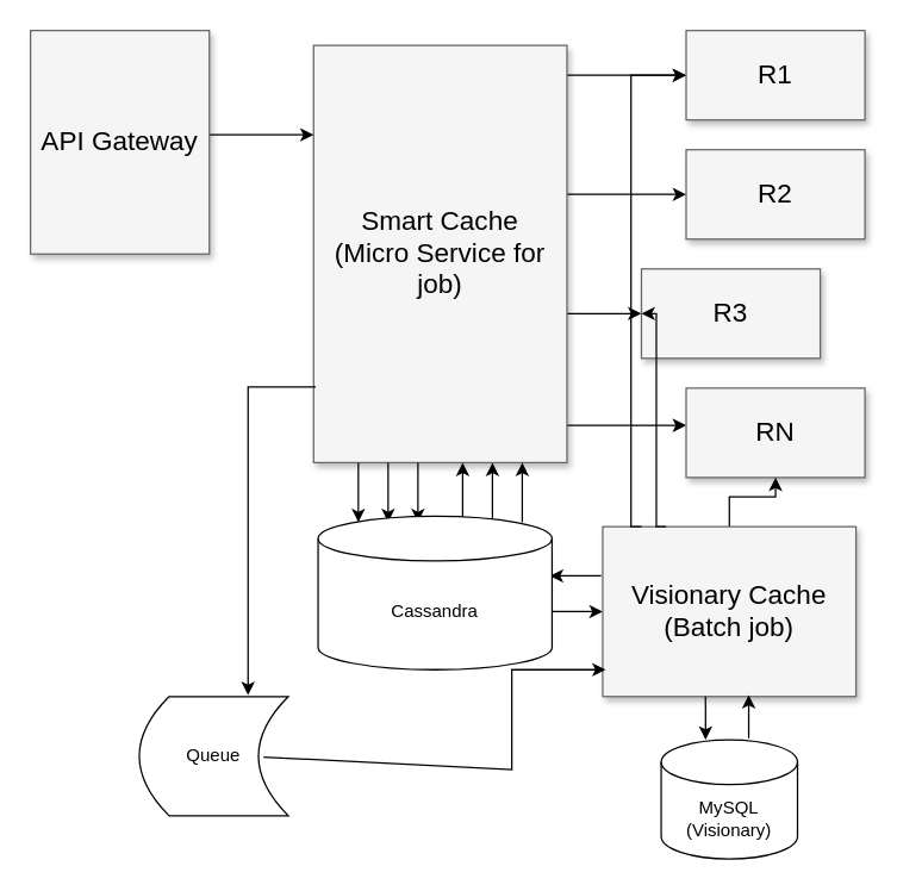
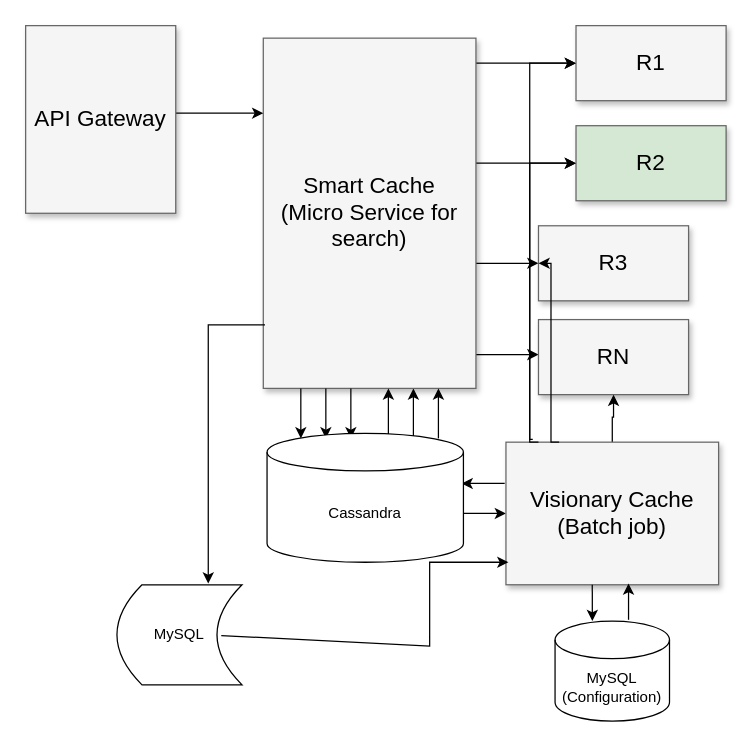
  <mxCell id="0" style=";html=1;" />
  <mxCell id="1" style=";html=1;" parent="0" />
  <mxCell id="2" style="edgeStyle=elbowEdgeStyle;rounded=0;html=1;startArrow=none;startFill=0;jettySize=auto;orthogonalLoop=1;fontSize=18;elbow=vertical;" parent="1" source="7" target="8" edge="1"><mxGeometry relative="1" as="geometry"><Array as="points"><mxPoint x="423" y="50" /></Array></mxGeometry></mxCell>
  <mxCell id="3" style="edgeStyle=elbowEdgeStyle;rounded=0;html=1;startArrow=none;startFill=0;jettySize=auto;orthogonalLoop=1;fontSize=18;elbow=vertical;" parent="1" source="7" target="9" edge="1"><mxGeometry relative="1" as="geometry" /></mxCell>
  <mxCell id="4" style="edgeStyle=elbowEdgeStyle;rounded=0;html=1;startArrow=none;startFill=0;jettySize=auto;orthogonalLoop=1;fontSize=18;elbow=vertical;" parent="1" source="7" target="10" edge="1"><mxGeometry relative="1" as="geometry" /></mxCell>
  <mxCell id="5" style="edgeStyle=elbowEdgeStyle;rounded=0;html=1;startArrow=none;startFill=0;jettySize=auto;orthogonalLoop=1;fontSize=18;elbow=vertical;" parent="1" source="7" target="11" edge="1"><mxGeometry relative="1" as="geometry" /></mxCell>
  <mxCell id="6" style="edgeStyle=elbowEdgeStyle;rounded=0;html=1;startArrow=none;startFill=0;jettySize=auto;orthogonalLoop=1;fontSize=18;" parent="1" target="7" edge="1"><mxGeometry relative="1" as="geometry"><Array as="points"><mxPoint x="330" y="330" /></Array><mxPoint x="330" y="350" as="sourcePoint" /></mxGeometry></mxCell>
- <mxCell id="7" value="&lt;div&gt;Smart Cache&lt;/div&gt;&lt;div&gt;(Micro Service for job)&lt;/div&gt;" style="whiteSpace=wrap;html=1;shadow=1;fontSize=18;fillColor=#f5f5f5;strokeColor=#666666;" parent="1" vertex="1"><mxGeometry x="210" y="30" width="170" height="280" as="geometry" /></mxCell>
+ <mxCell id="7" value="&lt;div&gt;Smart Cache&lt;/div&gt;&lt;div&gt;(Micro Service for search)&lt;/div&gt;" style="whiteSpace=wrap;html=1;shadow=1;fontSize=18;fillColor=#f5f5f5;strokeColor=#666666;" parent="1" vertex="1"><mxGeometry x="210" y="30" width="170" height="280" as="geometry" /></mxCell>
  <mxCell id="8" value="R1" style="whiteSpace=wrap;html=1;shadow=1;fontSize=18;fillColor=#f5f5f5;strokeColor=#666666;" parent="1" vertex="1"><mxGeometry x="460" y="20" width="120" height="60" as="geometry" /></mxCell>
- <mxCell id="9" value="R2" style="whiteSpace=wrap;html=1;shadow=1;fontSize=18;fillColor=#f5f5f5;strokeColor=#666666;" parent="1" vertex="1"><mxGeometry x="460" y="100" width="120" height="60" as="geometry" /></mxCell>
+ <mxCell id="9" value="R2" style="whiteSpace=wrap;html=1;shadow=1;fontSize=18;fillColor=#d5e8d4;strokeColor=#666666;" parent="1" vertex="1"><mxGeometry x="460" y="100" width="120" height="60" as="geometry" /></mxCell>
  <mxCell id="10" value="R3" style="whiteSpace=wrap;html=1;shadow=1;fontSize=18;fillColor=#f5f5f5;strokeColor=#666666;" parent="1" vertex="1"><mxGeometry x="430" y="180" width="120" height="60" as="geometry" /></mxCell>
- <mxCell id="11" value="RN" style="whiteSpace=wrap;html=1;shadow=1;fontSize=18;fillColor=#f5f5f5;strokeColor=#666666;" parent="1" vertex="1"><mxGeometry x="460" y="260" width="120" height="60" as="geometry" /></mxCell>
+ <mxCell id="11" value="RN" style="whiteSpace=wrap;html=1;shadow=1;fontSize=18;fillColor=#f5f5f5;strokeColor=#666666;" parent="1" vertex="1"><mxGeometry x="430" y="255" width="120" height="60" as="geometry" /></mxCell>
  <mxCell id="12" style="edgeStyle=elbowEdgeStyle;rounded=0;html=1;startArrow=none;startFill=0;jettySize=auto;orthogonalLoop=1;fontSize=18;elbow=vertical;" parent="1" source="13" target="7" edge="1"><mxGeometry relative="1" as="geometry"><Array as="points"><mxPoint x="180" y="90" /></Array></mxGeometry></mxCell>
  <mxCell id="13" value="API Gateway" style="whiteSpace=wrap;html=1;shadow=1;fontSize=18;fillColor=#f5f5f5;strokeColor=#666666;" parent="1" vertex="1"><mxGeometry x="20" y="20" width="120" height="150" as="geometry" /></mxCell>
  <mxCell id="14" value="" style="rounded=0;orthogonalLoop=1;jettySize=auto;html=1;" edge="1" parent="1" target="21"><mxGeometry relative="1" as="geometry"><mxPoint x="367.5" y="410" as="sourcePoint" /></mxGeometry></mxCell>
  <mxCell id="15" style="edgeStyle=elbowEdgeStyle;rounded=0;html=1;startArrow=none;startFill=0;jettySize=auto;orthogonalLoop=1;fontSize=18;" parent="1" target="7" edge="1"><mxGeometry relative="1" as="geometry"><mxPoint x="350" y="350" as="sourcePoint" /><mxPoint x="360" y="320" as="targetPoint" /><Array as="points"><mxPoint x="350" y="330" /><mxPoint x="330" y="330" /></Array></mxGeometry></mxCell>
  <mxCell id="16" style="edgeStyle=elbowEdgeStyle;rounded=0;html=1;startArrow=none;startFill=0;jettySize=auto;orthogonalLoop=1;fontSize=18;" parent="1" edge="1"><mxGeometry relative="1" as="geometry"><mxPoint x="310" y="350" as="sourcePoint" /><mxPoint x="310" y="310" as="targetPoint" /><Array as="points"><mxPoint x="310" y="330" /><mxPoint x="310" y="330" /></Array></mxGeometry></mxCell>
  <mxCell id="17" style="edgeStyle=elbowEdgeStyle;rounded=0;html=1;startArrow=none;startFill=0;jettySize=auto;orthogonalLoop=1;fontSize=18;" parent="1" edge="1"><mxGeometry relative="1" as="geometry"><mxPoint x="280" y="310" as="sourcePoint" /><mxPoint x="280" y="350" as="targetPoint" /><Array as="points"><mxPoint x="280" y="330" /><mxPoint x="310" y="340" /></Array></mxGeometry></mxCell>
  <mxCell id="18" style="edgeStyle=elbowEdgeStyle;rounded=0;html=1;startArrow=none;startFill=0;jettySize=auto;orthogonalLoop=1;fontSize=18;" parent="1" edge="1"><mxGeometry relative="1" as="geometry"><mxPoint x="260" y="310" as="sourcePoint" /><mxPoint x="260" y="350" as="targetPoint" /><Array as="points"><mxPoint x="260" y="330" /><mxPoint x="290" y="340" /></Array></mxGeometry></mxCell>
  <mxCell id="19" style="edgeStyle=elbowEdgeStyle;rounded=0;html=1;startArrow=none;startFill=0;jettySize=auto;orthogonalLoop=1;fontSize=18;" parent="1" edge="1"><mxGeometry relative="1" as="geometry"><mxPoint x="240" y="310" as="sourcePoint" /><mxPoint x="240" y="350" as="targetPoint" /><Array as="points"><mxPoint x="240" y="330" /><mxPoint x="270" y="340" /></Array></mxGeometry></mxCell>
  <mxCell id="20" value="" style="edgeStyle=orthogonalEdgeStyle;rounded=0;orthogonalLoop=1;jettySize=auto;html=1;" edge="1" parent="1" source="21" target="11"><mxGeometry relative="1" as="geometry" /></mxCell>
  <mxCell id="21" value="&lt;div&gt;Visionary Cache (Batch job)&lt;/div&gt;" style="whiteSpace=wrap;html=1;shadow=1;fontSize=18;fillColor=#f5f5f5;strokeColor=#666666;" vertex="1" parent="1"><mxGeometry x="404" y="353" width="170" height="114" as="geometry" /></mxCell>
  <mxCell id="22" style="edgeStyle=elbowEdgeStyle;rounded=0;html=1;startArrow=none;startFill=0;jettySize=auto;orthogonalLoop=1;fontSize=18;entryX=1.007;entryY=0.3;entryDx=0;entryDy=0;entryPerimeter=0;" edge="1" parent="1"><mxGeometry relative="1" as="geometry"><mxPoint x="403" y="386" as="sourcePoint" /><mxPoint x="368.515" y="386" as="targetPoint" /><Array as="points"><mxPoint x="393" y="376" /><mxPoint x="340" y="340" /></Array></mxGeometry></mxCell>
  <mxCell id="23" value="Cassandra" style="shape=cylinder3;whiteSpace=wrap;html=1;boundedLbl=1;backgroundOutline=1;size=15;" vertex="1" parent="1"><mxGeometry x="213" y="346" width="157" height="103" as="geometry" /></mxCell>
  <mxCell id="24" value="" style="edgeStyle=orthogonalEdgeStyle;rounded=0;orthogonalLoop=1;jettySize=auto;html=1;" edge="1" parent="1"><mxGeometry relative="1" as="geometry"><mxPoint x="473" y="467" as="sourcePoint" /><mxPoint x="473.069" y="496" as="targetPoint" /></mxGeometry></mxCell>
- <mxCell id="25" value="MySQL (Visionary)" style="shape=cylinder3;whiteSpace=wrap;html=1;boundedLbl=1;backgroundOutline=1;size=15;" vertex="1" parent="1"><mxGeometry x="443.25" y="496" width="91.5" height="80" as="geometry" /></mxCell>
+ <mxCell id="25" value="MySQL (Configuration)" style="shape=cylinder3;whiteSpace=wrap;html=1;boundedLbl=1;backgroundOutline=1;size=15;" vertex="1" parent="1"><mxGeometry x="443.25" y="496" width="91.5" height="80" as="geometry" /></mxCell>
  <mxCell id="26" value="" style="edgeStyle=orthogonalEdgeStyle;rounded=0;orthogonalLoop=1;jettySize=auto;html=1;" edge="1" parent="1"><mxGeometry relative="1" as="geometry"><mxPoint x="502" y="495" as="sourcePoint" /><mxPoint x="502" y="466" as="targetPoint" /></mxGeometry></mxCell>
  <mxCell id="27" value="" style="edgeStyle=orthogonalEdgeStyle;rounded=0;orthogonalLoop=1;jettySize=auto;html=1;entryX=0;entryY=0.5;entryDx=0;entryDy=0;exitX=0.25;exitY=0;exitDx=0;exitDy=0;" edge="1" parent="1" source="21" target="10"><mxGeometry relative="1" as="geometry"><mxPoint x="499" y="363" as="sourcePoint" /><mxPoint x="530" y="330" as="targetPoint" /><Array as="points"><mxPoint x="440" y="353" /><mxPoint x="440" y="210" /></Array></mxGeometry></mxCell>
+ <mxCell id="28" value="" style="edgeStyle=orthogonalEdgeStyle;rounded=0;orthogonalLoop=1;jettySize=auto;html=1;entryX=0;entryY=0.5;entryDx=0;entryDy=0;exitX=0.126;exitY=-0.02;exitDx=0;exitDy=0;exitPerimeter=0;" edge="1" parent="1" source="21" target="9"><mxGeometry relative="1" as="geometry"><mxPoint x="457" y="363" as="sourcePoint" /><mxPoint x="470" y="220" as="targetPoint" /><Array as="points"><mxPoint x="423" y="351" /><mxPoint x="423" y="130" /></Array></mxGeometry></mxCell>
  <mxCell id="29" value="" style="edgeStyle=orthogonalEdgeStyle;rounded=0;orthogonalLoop=1;jettySize=auto;html=1;entryX=0;entryY=0.5;entryDx=0;entryDy=0;exitX=0.25;exitY=0;exitDx=0;exitDy=0;" edge="1" parent="1" target="8"><mxGeometry relative="1" as="geometry"><mxPoint x="430" y="353" as="sourcePoint" /><mxPoint x="436.04" y="55.04" as="targetPoint" /><Array as="points"><mxPoint x="423" y="353" /><mxPoint x="423" y="50" /></Array></mxGeometry></mxCell>
- <mxCell id="30" value="Queue" style="shape=dataStorage;whiteSpace=wrap;html=1;fixedSize=1;" vertex="1" parent="1"><mxGeometry x="93" y="467" width="100" height="80" as="geometry" /></mxCell>
+ <mxCell id="30" value="MySQL" style="shape=dataStorage;whiteSpace=wrap;html=1;fixedSize=1;" vertex="1" parent="1"><mxGeometry x="93" y="467" width="100" height="80" as="geometry" /></mxCell>
  <mxCell id="31" style="edgeStyle=elbowEdgeStyle;rounded=0;html=1;startArrow=none;startFill=0;jettySize=auto;orthogonalLoop=1;fontSize=18;exitX=0.008;exitY=0.819;exitDx=0;exitDy=0;exitPerimeter=0;" edge="1" parent="1" source="7"><mxGeometry relative="1" as="geometry"><mxPoint x="166" y="320" as="sourcePoint" /><mxPoint x="166" y="466" as="targetPoint" /><Array as="points"><mxPoint x="166" y="340" /><mxPoint x="196" y="350" /></Array></mxGeometry></mxCell>
  <mxCell id="32" value="" style="rounded=0;orthogonalLoop=1;jettySize=auto;html=1;exitX=0.834;exitY=0.508;exitDx=0;exitDy=0;exitPerimeter=0;" edge="1" parent="1" source="30"><mxGeometry relative="1" as="geometry"><mxPoint x="369.5" y="449" as="sourcePoint" /><mxPoint x="406" y="449" as="targetPoint" /><Array as="points"><mxPoint x="343" y="516" /><mxPoint x="343" y="449" /></Array></mxGeometry></mxCell>
